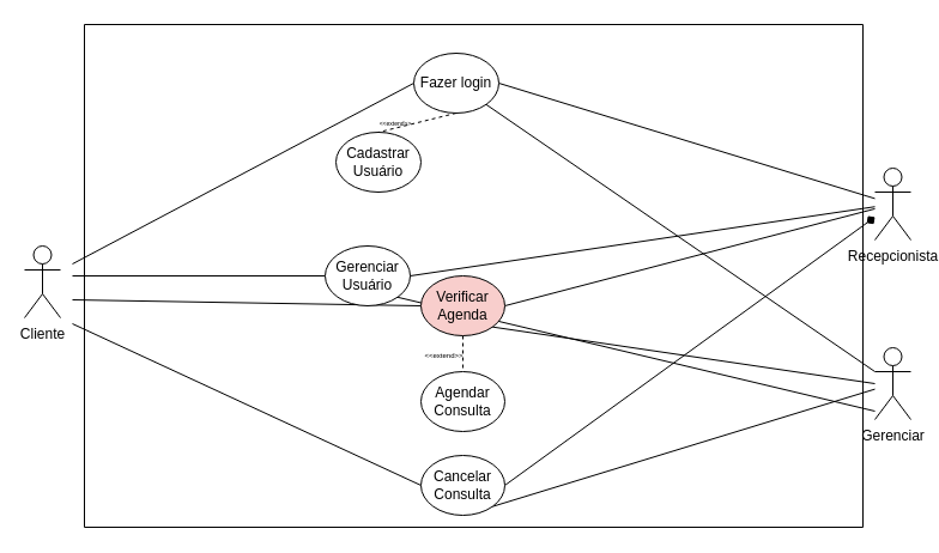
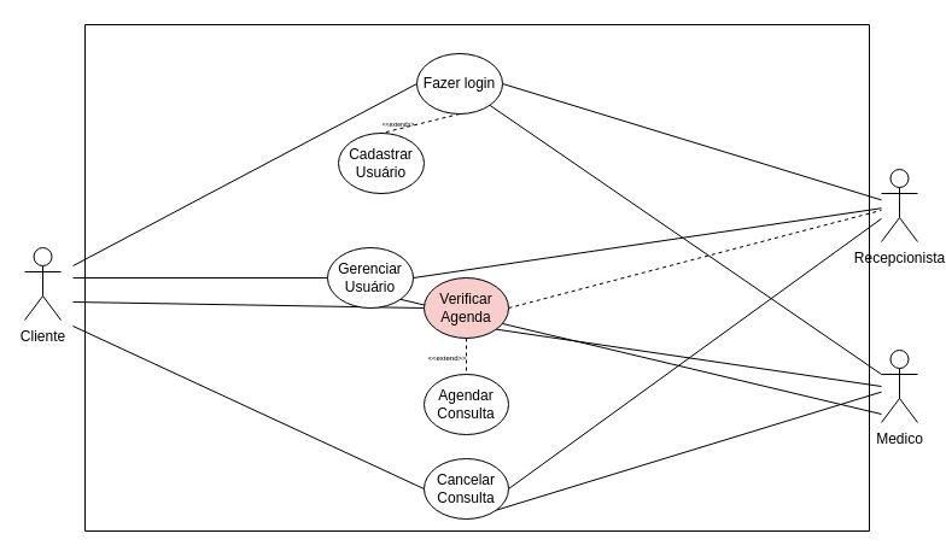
  <mxCell id="0" />
  <mxCell id="1" parent="0" />
  <mxCell id="2" value="Cliente&lt;br&gt;" style="shape=umlActor;verticalLabelPosition=bottom;verticalAlign=top;html=1;outlineConnect=0;" vertex="1" parent="1"><mxGeometry x="20" y="205" width="30" height="60" as="geometry" /></mxCell>
  <mxCell id="3" value="Recepcionista&lt;br&gt;" style="shape=umlActor;verticalLabelPosition=bottom;verticalAlign=top;html=1;outlineConnect=0;" vertex="1" parent="1"><mxGeometry x="730" y="140" width="30" height="60" as="geometry" /></mxCell>
- <mxCell id="4" value="Gerenciar&lt;br&gt;" style="shape=umlActor;verticalLabelPosition=bottom;verticalAlign=top;html=1;outlineConnect=0;" vertex="1" parent="1"><mxGeometry x="730" y="290" width="30" height="60" as="geometry" /></mxCell>
+ <mxCell id="4" value="Medico&lt;br&gt;" style="shape=umlActor;verticalLabelPosition=bottom;verticalAlign=top;html=1;outlineConnect=0;" vertex="1" parent="1"><mxGeometry x="730" y="290" width="30" height="60" as="geometry" /></mxCell>
  <mxCell id="5" value="" style="endArrow=none;html=1;rounded=0;entryX=0;entryY=0.5;entryDx=0;entryDy=0;" edge="1" parent="1" target="14"><mxGeometry width="50" height="50" relative="1" as="geometry"><mxPoint x="60" y="220" as="sourcePoint" /><mxPoint x="140" y="180" as="targetPoint" /><Array as="points" /></mxGeometry></mxCell>
  <mxCell id="6" value="" style="endArrow=none;html=1;rounded=0;exitX=1;exitY=0.5;exitDx=0;exitDy=0;" edge="1" parent="1" source="14" target="3"><mxGeometry width="50" height="50" relative="1" as="geometry"><mxPoint x="330" y="185" as="sourcePoint" /><mxPoint x="440" y="160" as="targetPoint" /></mxGeometry></mxCell>
- <mxCell id="7" value="" style="endArrow=none;html=1;rounded=0;exitX=1;exitY=0.5;exitDx=0;exitDy=0;" edge="1" parent="1" source="20" target="3"><mxGeometry width="50" height="50" relative="1" as="geometry"><mxPoint x="460" y="225" as="sourcePoint" /><mxPoint x="430" y="180" as="targetPoint" /></mxGeometry></mxCell>
+ <mxCell id="7" value="" style="endArrow=none;html=1;rounded=0;exitX=1;exitY=0.5;exitDx=0;exitDy=0;dashed=1;" edge="1" parent="1" source="20" target="3"><mxGeometry width="50" height="50" relative="1" as="geometry"><mxPoint x="460" y="225" as="sourcePoint" /><mxPoint x="430" y="180" as="targetPoint" /></mxGeometry></mxCell>
  <mxCell id="8" value="" style="endArrow=none;html=1;rounded=0;entryX=0;entryY=0.5;entryDx=0;entryDy=0;" edge="1" parent="1" target="20"><mxGeometry width="50" height="50" relative="1" as="geometry"><mxPoint x="60" y="250" as="sourcePoint" /><mxPoint x="290" y="250" as="targetPoint" /></mxGeometry></mxCell>
  <mxCell id="9" style="rounded=0;orthogonalLoop=1;jettySize=auto;html=1;exitX=0;exitY=0.5;exitDx=0;exitDy=0;endArrow=none;endFill=0;" edge="1" parent="1" source="24"><mxGeometry relative="1" as="geometry"><mxPoint x="60" y="270" as="targetPoint" /></mxGeometry></mxCell>
  <mxCell id="10" style="rounded=0;orthogonalLoop=1;jettySize=auto;html=1;exitX=1;exitY=1;exitDx=0;exitDy=0;endArrow=none;endFill=0;" edge="1" parent="1" source="24" target="4"><mxGeometry relative="1" as="geometry" /></mxCell>
- <mxCell id="11" value="" style="endArrow=diamond;html=1;rounded=0;exitX=1;exitY=0.5;exitDx=0;exitDy=0;" edge="1" parent="1" source="24" target="3"><mxGeometry width="50" height="50" relative="1" as="geometry"><mxPoint x="510" y="300" as="sourcePoint" /><mxPoint x="640" y="190" as="targetPoint" /></mxGeometry></mxCell>
+ <mxCell id="11" value="" style="endArrow=none;html=1;rounded=0;exitX=1;exitY=0.5;exitDx=0;exitDy=0;" edge="1" parent="1" source="24" target="3"><mxGeometry width="50" height="50" relative="1" as="geometry"><mxPoint x="510" y="300" as="sourcePoint" /><mxPoint x="640" y="190" as="targetPoint" /></mxGeometry></mxCell>
  <mxCell id="12" value="" style="swimlane;startSize=0;points=[[0,0,0,0,0],[0,0.25,0,0,0],[0,0.5,0,0,0],[0,0.75,0,0,0],[0,1,0,0,0],[0.25,0,0,0,0],[0.25,1,0,0,0],[0.5,0,0,0,0],[0.5,1,0,0,0],[0.75,0,0,0,0],[0.75,1,0,0,0],[1,0,0,0,0],[1,0.25,0,0,0],[1,0.5,0,0,0],[1,0.75,0,0,0],[1,1,0,0,0]];" vertex="1" parent="1"><mxGeometry x="70" y="20" width="650" height="420" as="geometry" /></mxCell>
  <mxCell id="13" style="rounded=0;orthogonalLoop=1;jettySize=auto;html=1;exitX=0.5;exitY=1;exitDx=0;exitDy=0;entryX=0.5;entryY=0;entryDx=0;entryDy=0;endArrow=none;endFill=0;dashed=1;" edge="1" parent="12" source="14" target="15"><mxGeometry relative="1" as="geometry" /></mxCell>
  <mxCell id="14" value="Fazer login" style="ellipse;whiteSpace=wrap;html=1;" vertex="1" parent="12"><mxGeometry x="275" y="24" width="71" height="50" as="geometry" /></mxCell>
  <mxCell id="15" value="Cadastrar Usuário" style="ellipse;whiteSpace=wrap;html=1;" vertex="1" parent="12"><mxGeometry x="210" y="90" width="71" height="50" as="geometry" /></mxCell>
  <mxCell id="16" style="rounded=0;orthogonalLoop=1;jettySize=auto;html=1;exitX=0;exitY=0.5;exitDx=0;exitDy=0;endArrow=none;endFill=0;" edge="1" parent="12" source="18"><mxGeometry relative="1" as="geometry"><mxPoint x="-10" y="210" as="targetPoint" /></mxGeometry></mxCell>
  <mxCell id="17" style="rounded=0;orthogonalLoop=1;jettySize=auto;html=1;exitX=1;exitY=1;exitDx=0;exitDy=0;endArrow=none;endFill=0;" edge="1" parent="12" source="18"><mxGeometry relative="1" as="geometry"><mxPoint x="660" y="323" as="targetPoint" /></mxGeometry></mxCell>
  <mxCell id="18" value="Gerenciar Usuário" style="ellipse;whiteSpace=wrap;html=1;" vertex="1" parent="12"><mxGeometry x="201" y="185" width="71" height="50" as="geometry" /></mxCell>
  <mxCell id="19" value="&lt;font style=&quot;font-size: 5px;&quot;&gt;&amp;lt;&amp;lt;extend&amp;gt;&amp;gt;&lt;/font&gt;" style="text;html=1;strokeColor=none;fillColor=none;align=center;verticalAlign=middle;whiteSpace=wrap;rounded=0;rotation=0;" vertex="1" parent="12"><mxGeometry x="250" y="80" width="20" as="geometry" /></mxCell>
  <mxCell id="20" value="Verificar Agenda" style="ellipse;whiteSpace=wrap;html=1;fillColor=#f8cecc;" vertex="1" parent="12"><mxGeometry x="281" y="210" width="70" height="50" as="geometry" /></mxCell>
  <mxCell id="21" value="Agendar Consulta" style="ellipse;whiteSpace=wrap;html=1;" vertex="1" parent="12"><mxGeometry x="281" y="290" width="70" height="50" as="geometry" /></mxCell>
  <mxCell id="22" value="" style="endArrow=none;dashed=1;html=1;rounded=0;exitX=0.5;exitY=1;exitDx=0;exitDy=0;" edge="1" parent="12" source="20" target="21"><mxGeometry width="50" height="50" relative="1" as="geometry"><mxPoint x="310" y="205" as="sourcePoint" /><mxPoint x="319" y="205" as="targetPoint" /><Array as="points" /></mxGeometry></mxCell>
  <mxCell id="23" value="&lt;font style=&quot;font-size: 6px;&quot;&gt;&amp;lt;&amp;lt;extend&amp;gt;&amp;gt;&lt;/font&gt;" style="text;html=1;align=center;verticalAlign=middle;resizable=0;points=[];autosize=1;strokeColor=none;fillColor=none;fontSize=10;rotation=0;" vertex="1" parent="12"><mxGeometry x="270" y="260" width="60" height="30" as="geometry" /></mxCell>
  <mxCell id="24" value="Cancelar&lt;br&gt;Consulta" style="ellipse;whiteSpace=wrap;html=1;" vertex="1" parent="12"><mxGeometry x="281" y="360" width="70" height="50" as="geometry" /></mxCell>
  <mxCell id="25" value="" style="endArrow=none;html=1;rounded=0;entryX=1;entryY=1;entryDx=0;entryDy=0;" edge="1" parent="12" target="20"><mxGeometry width="50" height="50" relative="1" as="geometry"><mxPoint x="660" y="300" as="sourcePoint" /><mxPoint x="570" y="163" as="targetPoint" /></mxGeometry></mxCell>
  <mxCell id="26" style="rounded=0;orthogonalLoop=1;jettySize=auto;html=1;exitX=1;exitY=1;exitDx=0;exitDy=0;endArrow=none;endFill=0;entryX=0;entryY=0.333;entryDx=0;entryDy=0;entryPerimeter=0;" edge="1" parent="1" source="14" target="4"><mxGeometry relative="1" as="geometry"><mxPoint x="722" y="310" as="targetPoint" /></mxGeometry></mxCell>
  <mxCell id="27" style="rounded=0;orthogonalLoop=1;jettySize=auto;html=1;exitX=1;exitY=0.5;exitDx=0;exitDy=0;endArrow=none;endFill=0;" edge="1" parent="1" source="18" target="3"><mxGeometry relative="1" as="geometry" /></mxCell>
